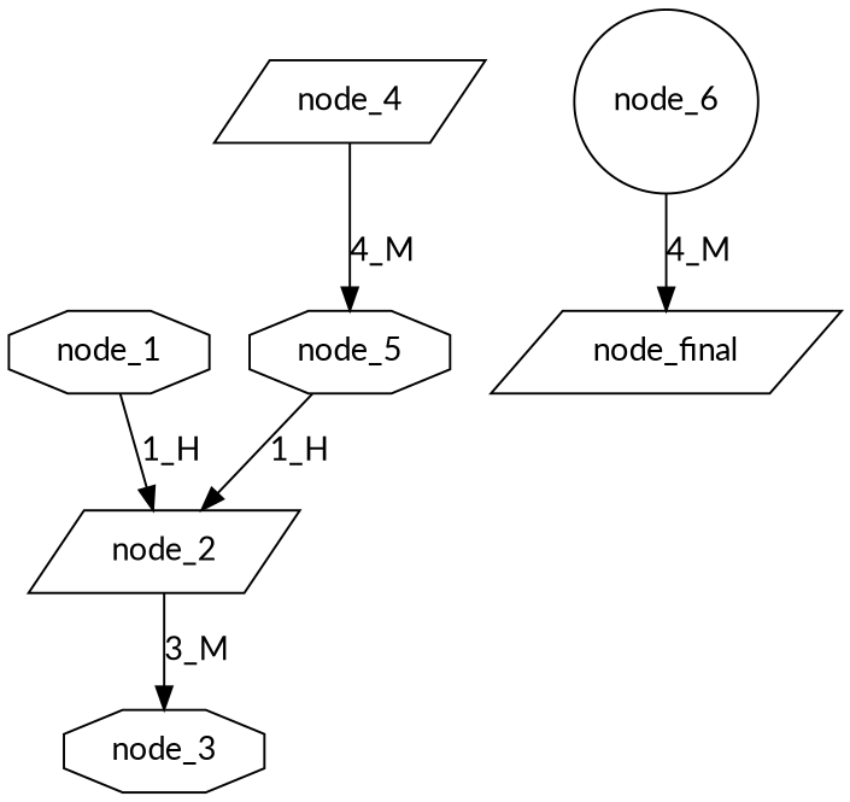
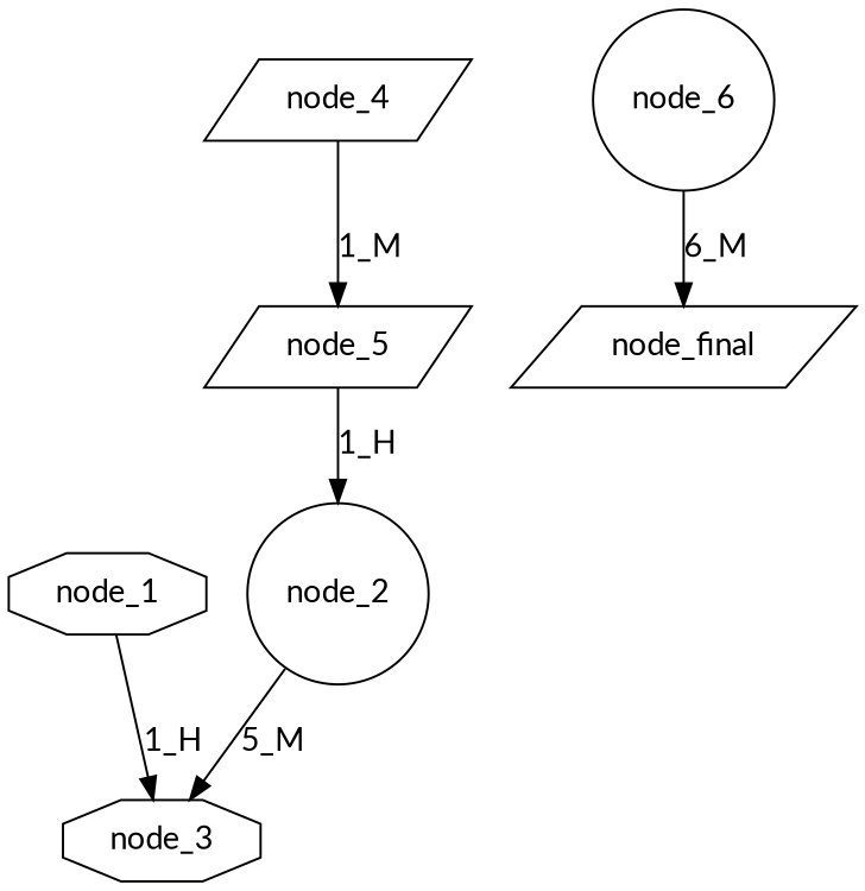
  digraph {
    fontname=Lato
    node [fontname=Lato shape=octagon]
    edge [fontname=Lato]
    node_1
-   node_2 [shape=parallelogram]
+   node_2 [shape=circle]
    node_3
-   node_5
+   node_5 [shape=parallelogram]
    node_4 [shape=parallelogram]
    node_6 [shape=circle]
    node_final [shape=parallelogram]
-   node_1 -> node_2 [label="1_H"]
-   node_2 -> node_3 [label="3_M"]
+   node_1 -> node_3 [label="1_H"]
+   node_2 -> node_3 [label="5_M"]
    node_5 -> node_2 [label="1_H"]
-   node_4 -> node_5 [label="4_M"]
-   node_6 -> node_final [label="4_M"]
+   node_4 -> node_5 [label="1_M"]
+   node_6 -> node_final [label="6_M"]
  }
